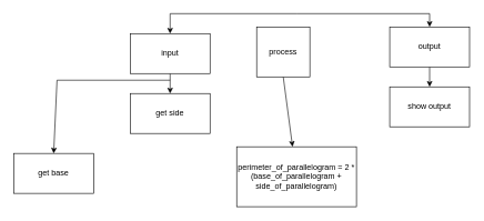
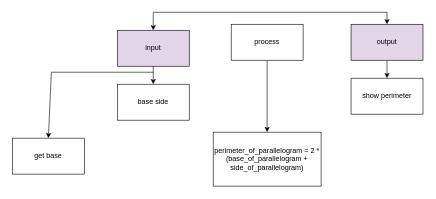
  <mxCell id="0" />
  <mxCell id="1" parent="0" />
  <mxCell id="2" style="edgeStyle=none;rounded=0;html=1;entryX=0.5;entryY=0;entryDx=0;entryDy=0;fontFamily=Helvetica;fontSize=12;fontColor=#FFFFFF;" edge="1" parent="1" target="12"><mxGeometry relative="1" as="geometry"><mxPoint x="445" y="20" as="sourcePoint" /><Array as="points"><mxPoint x="255" y="20" /></Array></mxGeometry></mxCell>
  <mxCell id="3" style="edgeStyle=none;rounded=0;html=1;entryX=0.5;entryY=0;entryDx=0;entryDy=0;fontFamily=Helvetica;fontSize=12;fontColor=#FFFFFF;" edge="1" parent="1" target="9"><mxGeometry relative="1" as="geometry"><mxPoint x="445" y="20" as="sourcePoint" /><Array as="points"><mxPoint x="645" y="20" /></Array></mxGeometry></mxCell>
  <mxCell id="4" value="&lt;span id=&quot;docs-internal-guid-2732875e-7fff-ddf3-2c84-58db116e31a6&quot;&gt;&lt;font color=&quot;#000000&quot;&gt;&lt;span style=&quot;vertical-align: baseline&quot;&gt;perimeter_of_parallelogram&lt;/span&gt;&lt;span style=&quot;vertical-align: baseline&quot;&gt; = 2 * (base_of_parallelogram + side_of_parallelogram)&lt;/span&gt;&lt;/font&gt;&lt;/span&gt;" style="whiteSpace=wrap;html=1;" vertex="1" parent="1"><mxGeometry x="355" y="220" width="180" height="90" as="geometry" /></mxCell>
- <mxCell id="5" value="get side" style="whiteSpace=wrap;html=1;" vertex="1" parent="1"><mxGeometry x="195" y="140" width="120" height="60" as="geometry" /></mxCell>
+ <mxCell id="5" value="base side" style="whiteSpace=wrap;html=1;" vertex="1" parent="1"><mxGeometry x="195" y="140" width="120" height="60" as="geometry" /></mxCell>
  <mxCell id="6" style="edgeStyle=none;html=1;exitX=0.5;exitY=1;exitDx=0;exitDy=0;fontFamily=Helvetica;fontSize=12;fontColor=#FFFFFF;" edge="1" parent="1" source="7" target="4"><mxGeometry relative="1" as="geometry" /></mxCell>
- <mxCell id="7" value="process" style="whiteSpace=wrap;html=1;" vertex="1" parent="1"><mxGeometry x="385" y="40" width="80" height="75" as="geometry" /></mxCell>
+ <mxCell id="7" value="process" style="whiteSpace=wrap;html=1;" vertex="1" parent="1"><mxGeometry x="385" y="40" width="120" height="60" as="geometry" /></mxCell>
  <mxCell id="8" style="edgeStyle=none;rounded=0;html=1;exitX=0.5;exitY=1;exitDx=0;exitDy=0;fontFamily=Helvetica;fontSize=12;fontColor=#FFFFFF;" edge="1" parent="1" source="9" target="14"><mxGeometry relative="1" as="geometry" /></mxCell>
- <mxCell id="9" value="output" style="whiteSpace=wrap;html=1;" vertex="1" parent="1"><mxGeometry x="585" y="40" width="120" height="60" as="geometry" /></mxCell>
+ <mxCell id="9" value="output" style="whiteSpace=wrap;html=1;fillColor=#e1d5e7;" vertex="1" parent="1"><mxGeometry x="585" y="40" width="120" height="60" as="geometry" /></mxCell>
  <mxCell id="10" style="edgeStyle=none;rounded=0;html=1;exitX=0.5;exitY=1;exitDx=0;exitDy=0;fontFamily=Helvetica;fontSize=12;fontColor=#FFFFFF;" edge="1" parent="1" source="12" target="5"><mxGeometry relative="1" as="geometry" /></mxCell>
  <mxCell id="11" style="edgeStyle=none;rounded=0;html=1;entryX=0.5;entryY=0;entryDx=0;entryDy=0;fontFamily=Helvetica;fontSize=12;fontColor=#FFFFFF;" edge="1" parent="1" target="13"><mxGeometry relative="1" as="geometry"><mxPoint x="255" y="120" as="sourcePoint" /><Array as="points"><mxPoint x="85" y="120" /></Array></mxGeometry></mxCell>
- <mxCell id="12" value="input" style="whiteSpace=wrap;html=1;" vertex="1" parent="1"><mxGeometry x="195" y="50" width="120" height="60" as="geometry" /></mxCell>
+ <mxCell id="12" value="input" style="whiteSpace=wrap;html=1;fillColor=#e1d5e7;" vertex="1" parent="1"><mxGeometry x="195" y="50" width="120" height="60" as="geometry" /></mxCell>
  <mxCell id="13" value="get base" style="whiteSpace=wrap;html=1;" vertex="1" parent="1"><mxGeometry x="20" y="230" width="120" height="60" as="geometry" /></mxCell>
- <mxCell id="14" value="show output" style="whiteSpace=wrap;html=1;" vertex="1" parent="1"><mxGeometry x="585" y="130" width="120" height="60" as="geometry" /></mxCell>
+ <mxCell id="14" value="show perimeter" style="whiteSpace=wrap;html=1;" vertex="1" parent="1"><mxGeometry x="585" y="130" width="120" height="60" as="geometry" /></mxCell>
